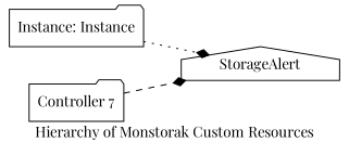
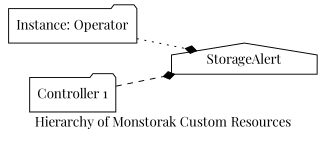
  digraph {
    fontname="Playfair Display"
    label="Hierarchy of Monstorak Custom Resources"
    nodesep=0.5
    rankdir=LR
    node [fontname="Playfair Display" shape=folder]
    edge [arrowhead=diamond dir=forward fontname="Playfair Display"]
-   n1 [label="Instance: Instance"]
+   n1 [label="Instance: Operator"]
    n2 [label=StorageAlert shape=house]
-   n3 [label="Controller 7"]
+   n3 [label="Controller 1"]
    n1 -> n2 [style=dotted]
    n3 -> n2 [style=dashed]
  }
